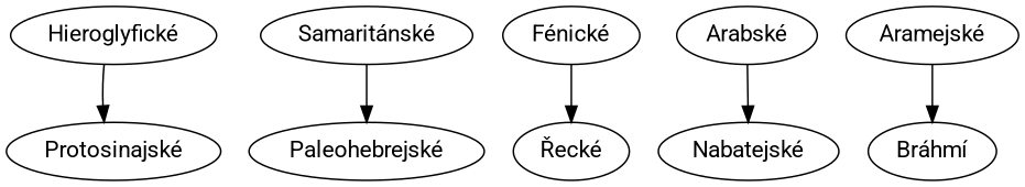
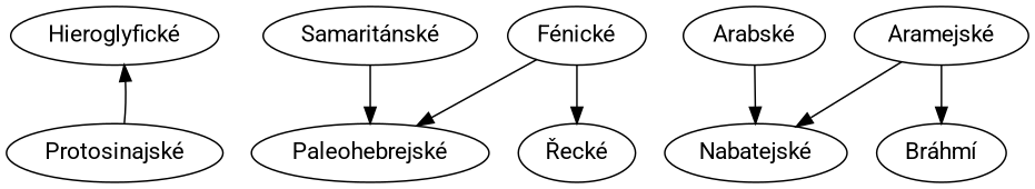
  digraph {
    fontname=Roboto
    node [fontname=Roboto]
    edge [fontname=Roboto]
    n1 [label="Hieroglyfické"]
    n2 [label="Protosinajské"]
    n3 [label="Fénické"]
    n4 [label="Paleohebrejské"]
    n5 [label="Řecké"]
    n6 [label="Aramejské"]
    n7 [label="Nabatejské"]
    n8 [label="Bráhmí"]
    n9 [label="Samaritánské"]
    n10 [label="Arabské"]
-   n1 -> n2
+   n2 -> n1
+   n3 -> n4
    n3 -> n5
+   n6 -> n7
    n6 -> n8
    n9 -> n4
    n10 -> n7
  }
